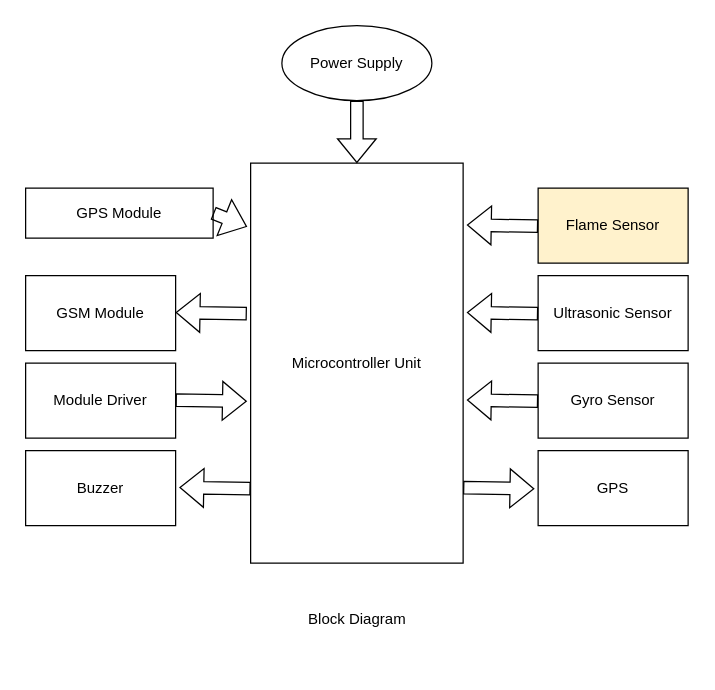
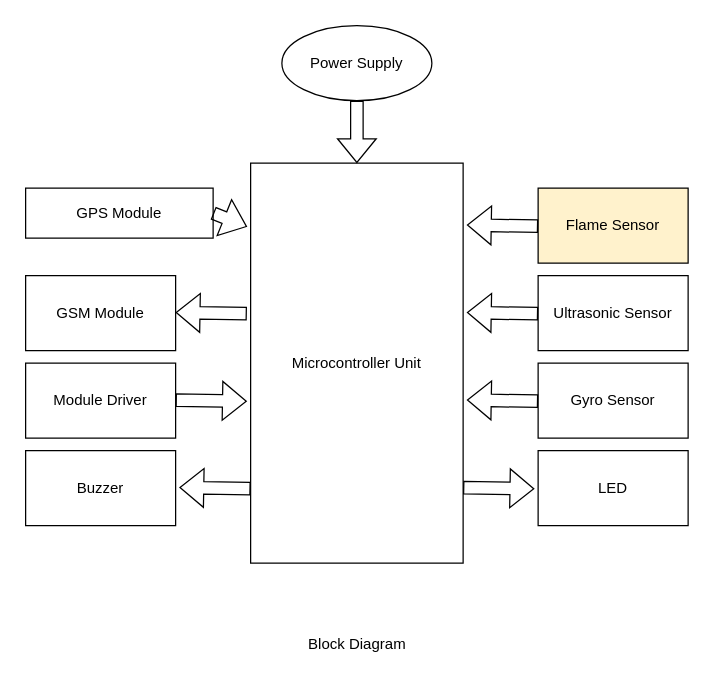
  <mxCell id="0" />
  <mxCell id="1" parent="0" />
  <mxCell id="2" value="Power Supply" style="ellipse;whiteSpace=wrap;html=1;" vertex="1" parent="1"><mxGeometry x="225" y="20" width="120" height="60" as="geometry" /></mxCell>
  <mxCell id="3" value="GPS Module" style="rounded=0;whiteSpace=wrap;html=1;" vertex="1" parent="1"><mxGeometry x="20" y="150" width="150" height="40" as="geometry" /></mxCell>
  <mxCell id="4" value="GSM Module" style="rounded=0;whiteSpace=wrap;html=1;" vertex="1" parent="1"><mxGeometry x="20" y="220" width="120" height="60" as="geometry" /></mxCell>
  <mxCell id="5" value="Module Driver" style="rounded=0;whiteSpace=wrap;html=1;" vertex="1" parent="1"><mxGeometry x="20" y="290" width="120" height="60" as="geometry" /></mxCell>
  <mxCell id="6" value="Buzzer" style="rounded=0;whiteSpace=wrap;html=1;" vertex="1" parent="1"><mxGeometry x="20" y="360" width="120" height="60" as="geometry" /></mxCell>
  <mxCell id="7" value="Flame Sensor" style="rounded=0;whiteSpace=wrap;html=1;fillColor=#fff2cc;" vertex="1" parent="1"><mxGeometry x="430" y="150" width="120" height="60" as="geometry" /></mxCell>
  <mxCell id="8" value="Ultrasonic Sensor" style="rounded=0;whiteSpace=wrap;html=1;" vertex="1" parent="1"><mxGeometry x="430" y="220" width="120" height="60" as="geometry" /></mxCell>
  <mxCell id="9" value="Gyro Sensor" style="rounded=0;whiteSpace=wrap;html=1;" vertex="1" parent="1"><mxGeometry x="430" y="290" width="120" height="60" as="geometry" /></mxCell>
- <mxCell id="10" value="GPS" style="rounded=0;whiteSpace=wrap;html=1;" vertex="1" parent="1"><mxGeometry x="430" y="360" width="120" height="60" as="geometry" /></mxCell>
+ <mxCell id="10" value="LED" style="rounded=0;whiteSpace=wrap;html=1;" vertex="1" parent="1"><mxGeometry x="430" y="360" width="120" height="60" as="geometry" /></mxCell>
  <mxCell id="11" value="Microcontroller Unit" style="rounded=0;whiteSpace=wrap;html=1;flipH=1;flipV=1;direction=south;" vertex="1" parent="1"><mxGeometry x="200" y="130" width="170" height="320" as="geometry" /></mxCell>
  <mxCell id="12" value="" style="shape=flexArrow;endArrow=classic;html=1;rounded=0;exitX=1;exitY=0.5;exitDx=0;exitDy=0;entryX=0.841;entryY=-0.017;entryDx=0;entryDy=0;entryPerimeter=0;" edge="1" parent="1" source="3" target="11"><mxGeometry width="50" height="50" relative="1" as="geometry"><mxPoint x="140" y="190" as="sourcePoint" /><mxPoint x="190" y="140" as="targetPoint" /></mxGeometry></mxCell>
  <mxCell id="13" value="" style="shape=flexArrow;endArrow=classic;html=1;rounded=0;exitX=1;exitY=0.5;exitDx=0;exitDy=0;entryX=0.841;entryY=-0.017;entryDx=0;entryDy=0;entryPerimeter=0;" edge="1" parent="1"><mxGeometry width="50" height="50" relative="1" as="geometry"><mxPoint x="197" y="250.5" as="sourcePoint" /><mxPoint x="140" y="249.5" as="targetPoint" /></mxGeometry></mxCell>
  <mxCell id="14" value="" style="shape=flexArrow;endArrow=classic;html=1;rounded=0;exitX=1;exitY=0.5;exitDx=0;exitDy=0;entryX=0.841;entryY=-0.017;entryDx=0;entryDy=0;entryPerimeter=0;" edge="1" parent="1"><mxGeometry width="50" height="50" relative="1" as="geometry"><mxPoint x="140" y="319.5" as="sourcePoint" /><mxPoint x="197" y="320.5" as="targetPoint" /></mxGeometry></mxCell>
  <mxCell id="15" value="" style="shape=flexArrow;endArrow=classic;html=1;rounded=0;exitX=1;exitY=0.5;exitDx=0;exitDy=0;entryX=0.841;entryY=-0.017;entryDx=0;entryDy=0;entryPerimeter=0;" edge="1" parent="1"><mxGeometry width="50" height="50" relative="1" as="geometry"><mxPoint x="200" y="390.5" as="sourcePoint" /><mxPoint x="143" y="389.5" as="targetPoint" /></mxGeometry></mxCell>
  <mxCell id="16" value="" style="shape=flexArrow;endArrow=classic;html=1;rounded=0;exitX=0.5;exitY=1;exitDx=0;exitDy=0;" edge="1" parent="1" source="2"><mxGeometry width="50" height="50" relative="1" as="geometry"><mxPoint x="285" y="90" as="sourcePoint" /><mxPoint x="285" y="130" as="targetPoint" /></mxGeometry></mxCell>
  <mxCell id="17" value="" style="shape=flexArrow;endArrow=classic;html=1;rounded=0;exitX=1;exitY=0.5;exitDx=0;exitDy=0;entryX=0.841;entryY=-0.017;entryDx=0;entryDy=0;entryPerimeter=0;" edge="1" parent="1"><mxGeometry width="50" height="50" relative="1" as="geometry"><mxPoint x="430" y="180.5" as="sourcePoint" /><mxPoint x="373" y="179.5" as="targetPoint" /></mxGeometry></mxCell>
  <mxCell id="18" value="" style="shape=flexArrow;endArrow=classic;html=1;rounded=0;exitX=1;exitY=0.5;exitDx=0;exitDy=0;entryX=0.841;entryY=-0.017;entryDx=0;entryDy=0;entryPerimeter=0;" edge="1" parent="1"><mxGeometry width="50" height="50" relative="1" as="geometry"><mxPoint x="430" y="250.5" as="sourcePoint" /><mxPoint x="373" y="249.5" as="targetPoint" /></mxGeometry></mxCell>
  <mxCell id="19" value="" style="shape=flexArrow;endArrow=classic;html=1;rounded=0;exitX=1;exitY=0.5;exitDx=0;exitDy=0;entryX=0.841;entryY=-0.017;entryDx=0;entryDy=0;entryPerimeter=0;" edge="1" parent="1"><mxGeometry width="50" height="50" relative="1" as="geometry"><mxPoint x="430" y="320.5" as="sourcePoint" /><mxPoint x="373" y="319.5" as="targetPoint" /></mxGeometry></mxCell>
  <mxCell id="20" value="" style="shape=flexArrow;endArrow=classic;html=1;rounded=0;exitX=1;exitY=0.5;exitDx=0;exitDy=0;entryX=0.841;entryY=-0.017;entryDx=0;entryDy=0;entryPerimeter=0;" edge="1" parent="1"><mxGeometry width="50" height="50" relative="1" as="geometry"><mxPoint x="370" y="389.5" as="sourcePoint" /><mxPoint x="427" y="390.5" as="targetPoint" /></mxGeometry></mxCell>
- <mxCell id="21" value="Block Diagram" style="text;html=1;align=center;verticalAlign=middle;resizable=0;points=[];autosize=1;strokeColor=none;fillColor=none;" vertex="1" parent="1"><mxGeometry x="235" y="480" width="100" height="30" as="geometry" /></mxCell>
+ <mxCell id="21" value="Block Diagram" style="text;html=1;align=center;verticalAlign=middle;resizable=0;points=[];autosize=1;strokeColor=none;fillColor=none;" vertex="1" parent="1"><mxGeometry x="235" y="500" width="100" height="30" as="geometry" /></mxCell>
